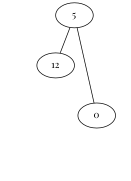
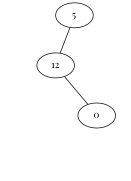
  graph {
    fontname="Playfair Display"
    rankdir=TB
    node [fontname="Playfair Display" shape=circle style=invis]
    edge [color=black fontname="Playfair Display" style=invis]
    n1 [label=0]
    n2 [label=0]
    n3 [label=0]
    n4 [label=0]
    5 [shape="" style=""]
    12 [shape="" style=""]
    n7 [label=0 shape="" style=""]
    5 -- 12 [style=""]
-   5 -- n7 [style=""]
+   12 -- n7 [style=""]
    12 -- n1
    12 -- n2
    n7 -- n3
    n7 -- n4
  }
